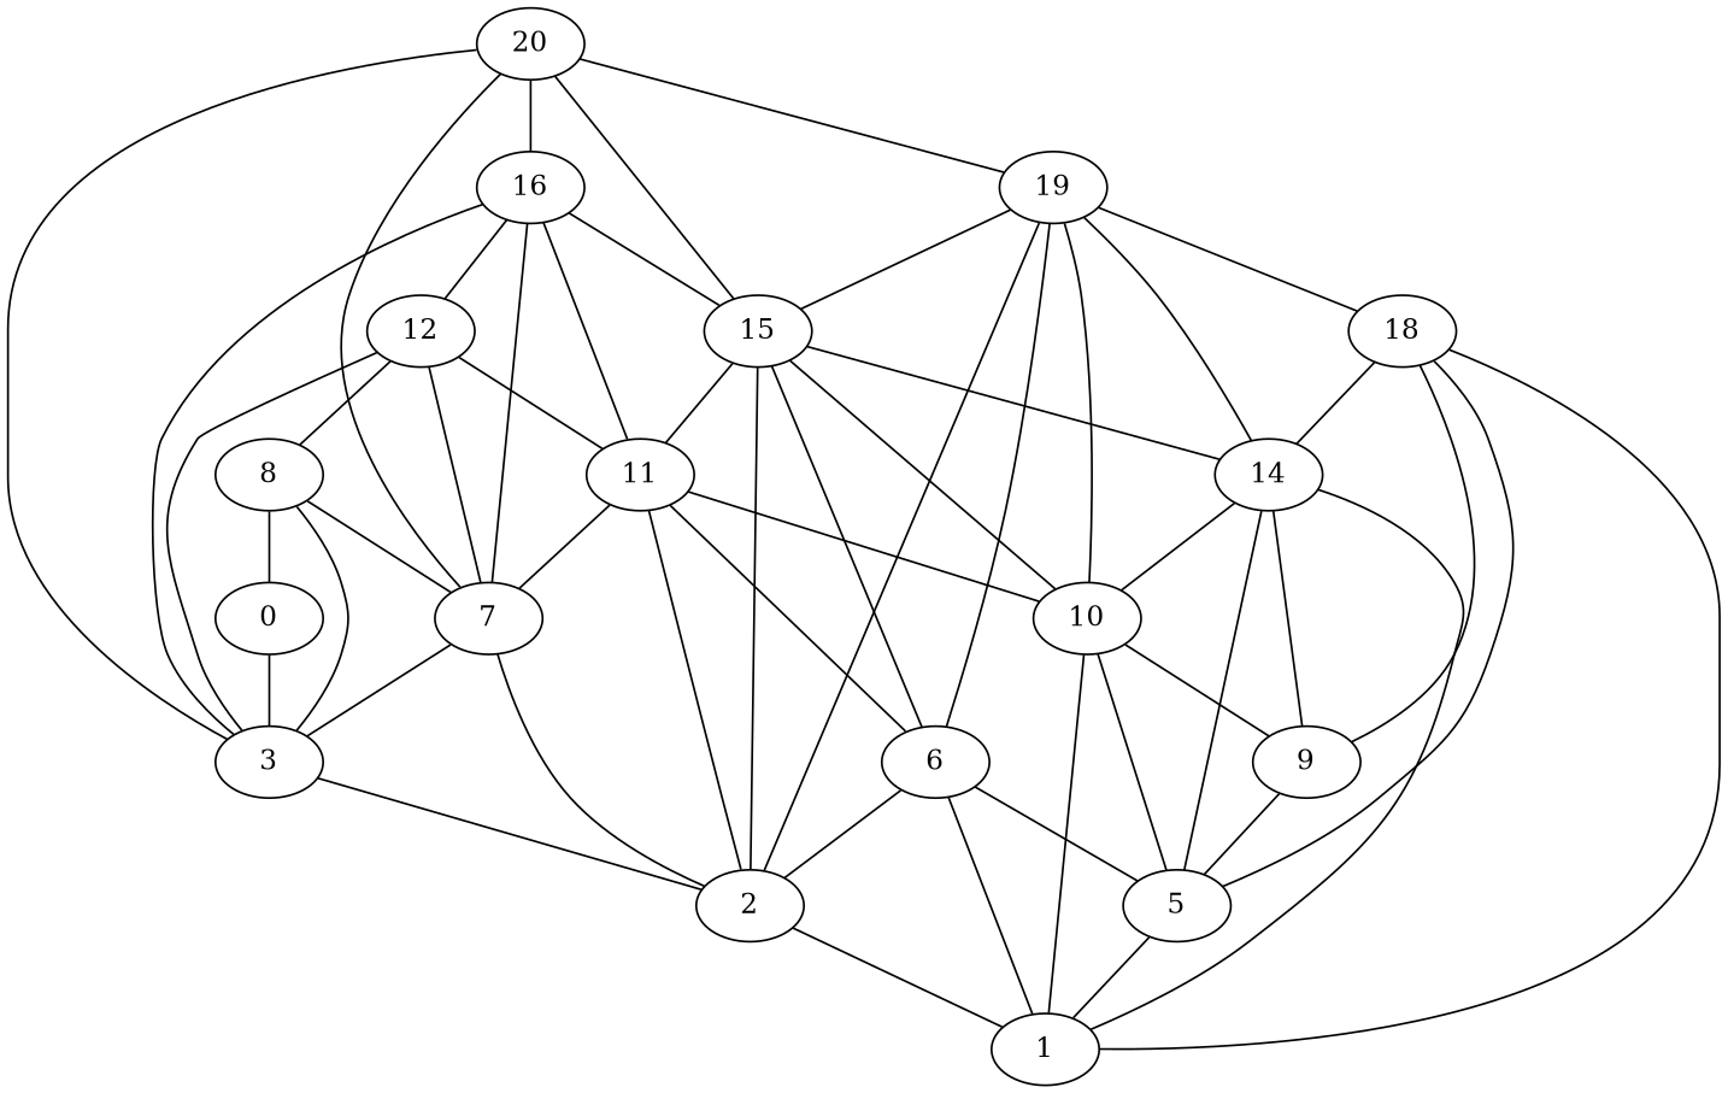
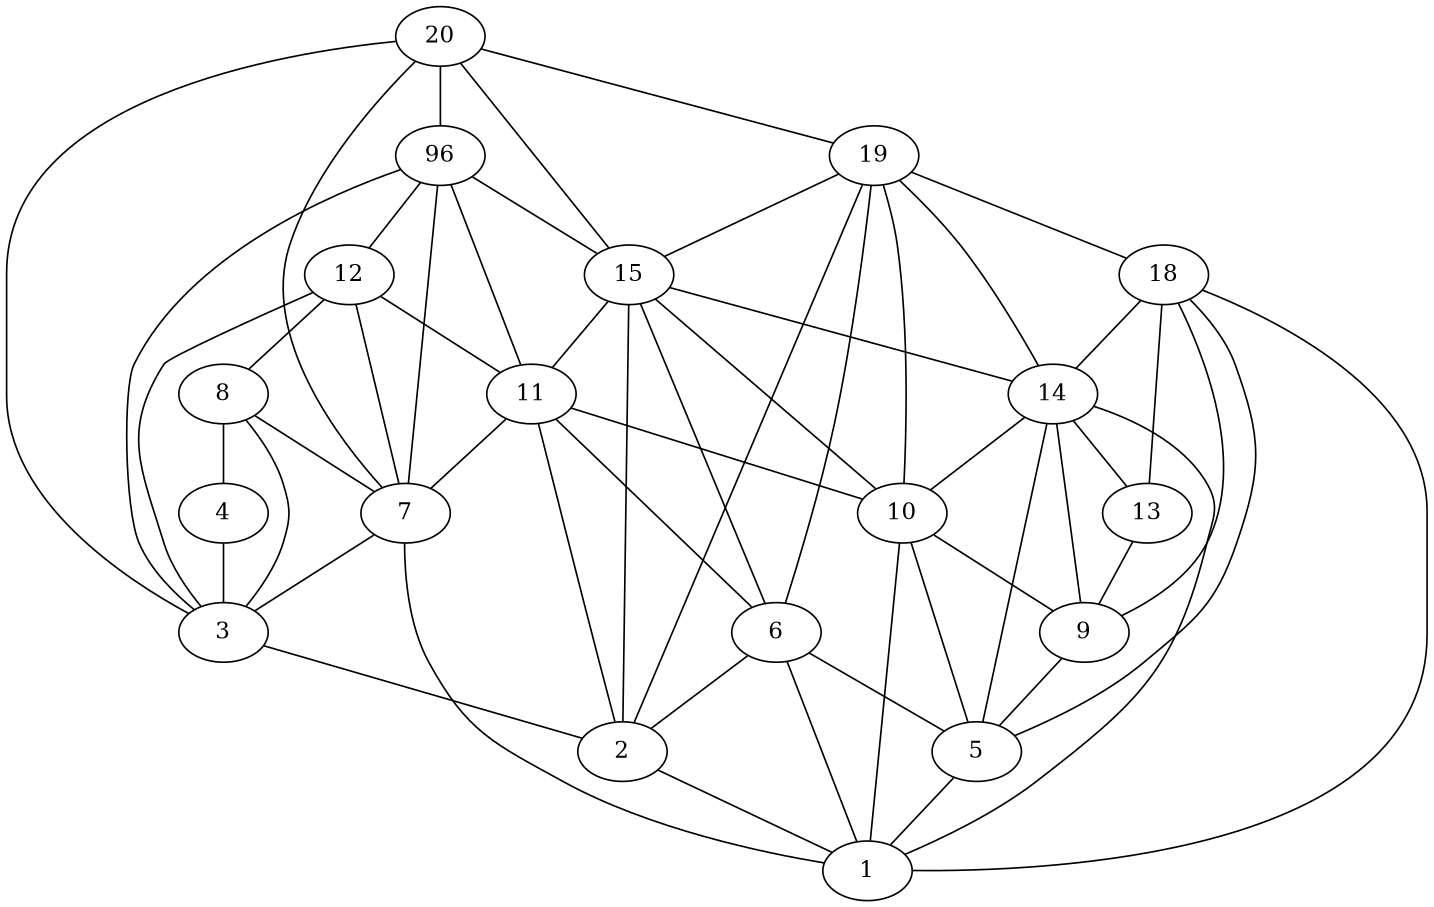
  graph {
    n1 [label=1]
    n2 [label=2]
    n3 [label=3]
-   n4 [label=0]
+   n4 [label=4]
    n5 [label=5]
    n6 [label=6]
    n7 [label=7]
    n8 [label=8]
    n9 [label=9]
    n10 [label=10]
    n11 [label=11]
    n12 [label=12]
+   n13 [label=13]
    n14 [label=14]
    n15 [label=15]
-   n16 [label=16]
+   n16 [label=96]
    n17 [label=18]
    n18 [label=19]
    n19 [label=20]
    n2 -- n1
    n3 -- n2
    n4 -- n3
    n5 -- n1
    n6 -- n1
    n6 -- n2
    n6 -- n5
-   n7 -- n2
+   n7 -- n1
    n7 -- n3
    n8 -- n3
    n8 -- n4
    n8 -- n7
    n9 -- n5
    n10 -- n1
    n10 -- n5
    n10 -- n9
    n11 -- n2
    n11 -- n6
    n11 -- n7
    n11 -- n10
    n12 -- n3
    n12 -- n7
    n12 -- n8
    n12 -- n11
+   n13 -- n9
    n14 -- n1
    n14 -- n5
    n14 -- n9
    n14 -- n10
+   n14 -- n13
    n15 -- n2
    n15 -- n6
    n15 -- n10
    n15 -- n11
    n15 -- n14
    n16 -- n3
    n16 -- n7
    n16 -- n11
    n16 -- n12
    n16 -- n15
    n17 -- n1
    n17 -- n5
    n17 -- n9
+   n17 -- n13
    n17 -- n14
    n18 -- n2
    n18 -- n6
    n18 -- n10
    n18 -- n14
    n18 -- n15
    n18 -- n17
    n19 -- n3
    n19 -- n7
    n19 -- n15
    n19 -- n16
    n19 -- n18
  }
